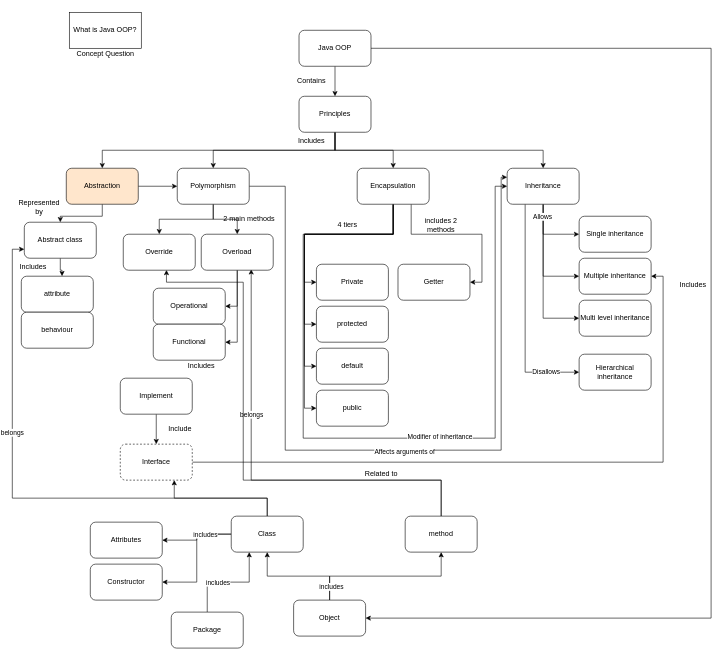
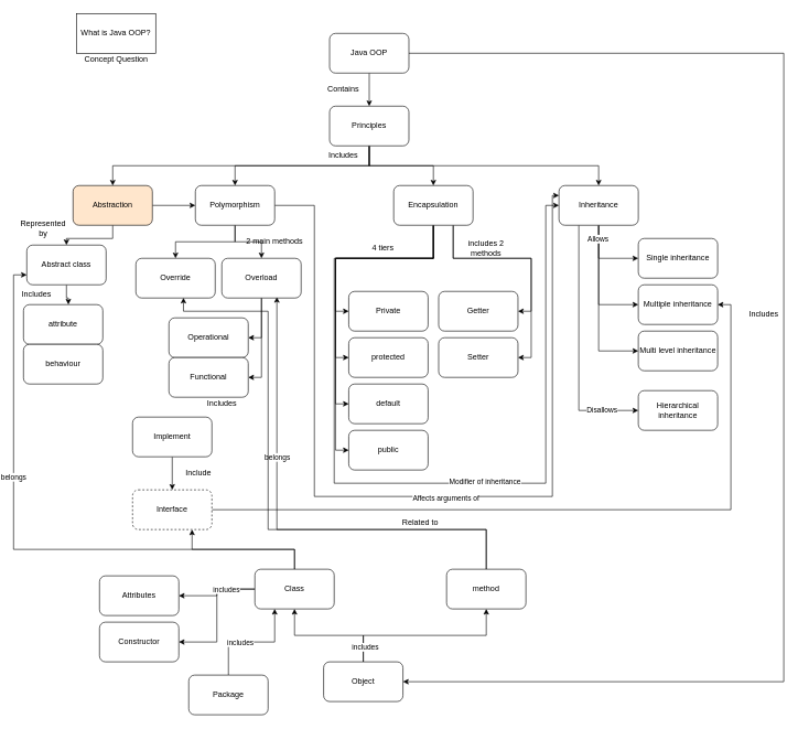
  <mxCell id="0" />
  <mxCell id="1" parent="0" />
  <mxCell id="2" value="What is Java OOP?" style="rounded=0;whiteSpace=wrap;html=1;" parent="1" vertex="1"><mxGeometry x="115" y="20" width="120" height="60" as="geometry" /></mxCell>
  <mxCell id="3" value="Concept Question" style="text;html=1;align=center;verticalAlign=middle;resizable=0;points=[];autosize=1;strokeColor=none;fillColor=none;" parent="1" vertex="1"><mxGeometry x="120" y="80" width="110" height="20" as="geometry" /></mxCell>
  <mxCell id="4" style="edgeStyle=orthogonalEdgeStyle;rounded=0;orthogonalLoop=1;jettySize=auto;html=1;entryX=0.5;entryY=0;entryDx=0;entryDy=0;" parent="1" source="6" target="70" edge="1"><mxGeometry relative="1" as="geometry" /></mxCell>
  <mxCell id="5" style="edgeStyle=orthogonalEdgeStyle;rounded=0;orthogonalLoop=1;jettySize=auto;html=1;entryX=1;entryY=0.5;entryDx=0;entryDy=0;" parent="1" source="6" target="61" edge="1"><mxGeometry relative="1" as="geometry"><mxPoint x="1375" y="830" as="targetPoint" /><Array as="points"><mxPoint x="1185" y="80" /><mxPoint x="1185" y="1030" /></Array></mxGeometry></mxCell>
  <mxCell id="6" value="Java OOP" style="rounded=1;whiteSpace=wrap;html=1;" parent="1" vertex="1"><mxGeometry x="498" y="50" width="120" height="60" as="geometry" /></mxCell>
  <mxCell id="7" style="edgeStyle=orthogonalEdgeStyle;rounded=0;orthogonalLoop=1;jettySize=auto;html=1;entryX=1;entryY=0.5;entryDx=0;entryDy=0;" parent="1" source="13" target="62" edge="1"><mxGeometry relative="1" as="geometry" /></mxCell>
  <mxCell id="8" style="edgeStyle=orthogonalEdgeStyle;rounded=0;orthogonalLoop=1;jettySize=auto;html=1;entryX=1;entryY=0.5;entryDx=0;entryDy=0;" parent="1" source="13" target="14" edge="1"><mxGeometry relative="1" as="geometry" /></mxCell>
  <mxCell id="9" value="includes" style="edgeLabel;html=1;align=center;verticalAlign=middle;resizable=0;points=[];" parent="8" vertex="1" connectable="0"><mxGeometry x="-0.546" relative="1" as="geometry"><mxPoint as="offset" /></mxGeometry></mxCell>
  <mxCell id="10" style="edgeStyle=orthogonalEdgeStyle;rounded=0;orthogonalLoop=1;jettySize=auto;html=1;entryX=0;entryY=0.75;entryDx=0;entryDy=0;" parent="1" source="13" target="40" edge="1"><mxGeometry relative="1" as="geometry"><Array as="points"><mxPoint x="445" y="830" /><mxPoint x="20" y="830" /><mxPoint x="20" y="415" /></Array></mxGeometry></mxCell>
  <mxCell id="11" value="belongs" style="edgeLabel;html=1;align=center;verticalAlign=middle;resizable=0;points=[];" parent="10" vertex="1" connectable="0"><mxGeometry x="0.269" y="1" relative="1" as="geometry"><mxPoint as="offset" /></mxGeometry></mxCell>
  <mxCell id="12" style="edgeStyle=orthogonalEdgeStyle;rounded=0;orthogonalLoop=1;jettySize=auto;html=1;entryX=0.75;entryY=1;entryDx=0;entryDy=0;" parent="1" source="13" target="56" edge="1"><mxGeometry relative="1" as="geometry"><Array as="points"><mxPoint x="445" y="830" /><mxPoint x="290" y="830" /></Array></mxGeometry></mxCell>
  <mxCell id="13" value="Class" style="rounded=1;whiteSpace=wrap;html=1;" parent="1" vertex="1"><mxGeometry x="385" y="860" width="120" height="60" as="geometry" /></mxCell>
  <mxCell id="14" value="Constructor" style="rounded=1;whiteSpace=wrap;html=1;" parent="1" vertex="1"><mxGeometry x="150" y="940" width="120" height="60" as="geometry" /></mxCell>
  <mxCell id="15" style="edgeStyle=orthogonalEdgeStyle;rounded=0;orthogonalLoop=1;jettySize=auto;html=1;entryX=0.694;entryY=0.974;entryDx=0;entryDy=0;entryPerimeter=0;" parent="1" source="18" target="30" edge="1"><mxGeometry relative="1" as="geometry"><Array as="points"><mxPoint x="735" y="800" /><mxPoint x="418" y="800" /></Array></mxGeometry></mxCell>
  <mxCell id="16" value="belongs" style="edgeLabel;html=1;align=center;verticalAlign=middle;resizable=0;points=[];" parent="15" vertex="1" connectable="0"><mxGeometry x="0.335" relative="1" as="geometry"><mxPoint as="offset" /></mxGeometry></mxCell>
  <mxCell id="17" style="edgeStyle=orthogonalEdgeStyle;rounded=0;orthogonalLoop=1;jettySize=auto;html=1;entryX=0.6;entryY=0.993;entryDx=0;entryDy=0;entryPerimeter=0;" parent="1" source="18" target="27" edge="1"><mxGeometry relative="1" as="geometry"><Array as="points"><mxPoint x="735" y="800" /><mxPoint x="405" y="800" /><mxPoint x="405" y="470" /><mxPoint x="277" y="470" /></Array></mxGeometry></mxCell>
  <mxCell id="18" value="method" style="rounded=1;whiteSpace=wrap;html=1;" parent="1" vertex="1"><mxGeometry x="675" y="860" width="120" height="60" as="geometry" /></mxCell>
  <mxCell id="19" style="edgeStyle=orthogonalEdgeStyle;rounded=0;orthogonalLoop=1;jettySize=auto;html=1;entryX=0;entryY=0.5;entryDx=0;entryDy=0;" parent="1" source="25" target="73" edge="1"><mxGeometry relative="1" as="geometry" /></mxCell>
  <mxCell id="20" style="edgeStyle=orthogonalEdgeStyle;rounded=0;orthogonalLoop=1;jettySize=auto;html=1;entryX=0;entryY=0.5;entryDx=0;entryDy=0;" parent="1" source="25" target="26" edge="1"><mxGeometry relative="1" as="geometry" /></mxCell>
  <mxCell id="21" style="edgeStyle=orthogonalEdgeStyle;rounded=0;orthogonalLoop=1;jettySize=auto;html=1;entryX=0;entryY=0.5;entryDx=0;entryDy=0;" parent="1" source="25" target="71" edge="1"><mxGeometry relative="1" as="geometry" /></mxCell>
  <mxCell id="22" value="Allows" style="edgeLabel;html=1;align=center;verticalAlign=middle;resizable=0;points=[];" parent="21" vertex="1" connectable="0"><mxGeometry x="-0.839" y="-2" relative="1" as="geometry"><mxPoint as="offset" /></mxGeometry></mxCell>
  <mxCell id="23" style="edgeStyle=orthogonalEdgeStyle;rounded=0;orthogonalLoop=1;jettySize=auto;html=1;entryX=0;entryY=0.5;entryDx=0;entryDy=0;" parent="1" source="25" target="72" edge="1"><mxGeometry relative="1" as="geometry"><Array as="points"><mxPoint x="875" y="620" /></Array></mxGeometry></mxCell>
  <mxCell id="24" value="Disallows" style="edgeLabel;html=1;align=center;verticalAlign=middle;resizable=0;points=[];" parent="23" vertex="1" connectable="0"><mxGeometry x="0.698" y="1" relative="1" as="geometry"><mxPoint as="offset" /></mxGeometry></mxCell>
  <mxCell id="25" value="Inheritance" style="rounded=1;whiteSpace=wrap;html=1;" parent="1" vertex="1"><mxGeometry x="845" y="280" width="120" height="60" as="geometry" /></mxCell>
  <mxCell id="26" value="Multiple inheritance" style="rounded=1;whiteSpace=wrap;html=1;" parent="1" vertex="1"><mxGeometry x="965" y="430" width="120" height="60" as="geometry" /></mxCell>
  <mxCell id="27" value="Override" style="rounded=1;whiteSpace=wrap;html=1;" parent="1" vertex="1"><mxGeometry x="205" y="390" width="120" height="60" as="geometry" /></mxCell>
  <mxCell id="28" style="edgeStyle=orthogonalEdgeStyle;rounded=0;orthogonalLoop=1;jettySize=auto;html=1;exitX=0.5;exitY=1;exitDx=0;exitDy=0;entryX=1;entryY=0.5;entryDx=0;entryDy=0;" parent="1" source="30" target="81" edge="1"><mxGeometry relative="1" as="geometry" /></mxCell>
  <mxCell id="29" style="edgeStyle=orthogonalEdgeStyle;rounded=0;orthogonalLoop=1;jettySize=auto;html=1;exitX=0.5;exitY=1;exitDx=0;exitDy=0;entryX=1;entryY=0.5;entryDx=0;entryDy=0;" parent="1" source="30" target="82" edge="1"><mxGeometry relative="1" as="geometry" /></mxCell>
  <mxCell id="30" value="Overload" style="rounded=1;whiteSpace=wrap;html=1;" parent="1" vertex="1"><mxGeometry x="335" y="390" width="120" height="60" as="geometry" /></mxCell>
  <mxCell id="31" style="edgeStyle=orthogonalEdgeStyle;rounded=0;orthogonalLoop=1;jettySize=auto;html=1;entryX=0.5;entryY=0;entryDx=0;entryDy=0;" parent="1" source="35" target="30" edge="1"><mxGeometry relative="1" as="geometry" /></mxCell>
  <mxCell id="32" style="edgeStyle=orthogonalEdgeStyle;rounded=0;orthogonalLoop=1;jettySize=auto;html=1;entryX=0.5;entryY=0;entryDx=0;entryDy=0;" parent="1" source="35" target="27" edge="1"><mxGeometry relative="1" as="geometry" /></mxCell>
  <mxCell id="33" style="edgeStyle=orthogonalEdgeStyle;rounded=0;orthogonalLoop=1;jettySize=auto;html=1;exitX=1;exitY=0.5;exitDx=0;exitDy=0;entryX=0;entryY=0.25;entryDx=0;entryDy=0;" parent="1" source="35" target="25" edge="1"><mxGeometry relative="1" as="geometry"><Array as="points"><mxPoint x="475" y="310" /><mxPoint x="475" y="750" /><mxPoint x="835" y="750" /><mxPoint x="835" y="295" /></Array></mxGeometry></mxCell>
  <mxCell id="34" value="Affects arguments of" style="edgeLabel;html=1;align=center;verticalAlign=middle;resizable=0;points=[];" parent="33" vertex="1" connectable="0"><mxGeometry x="0.053" y="-2" relative="1" as="geometry"><mxPoint as="offset" /></mxGeometry></mxCell>
  <mxCell id="35" value="Polymorphism" style="rounded=1;whiteSpace=wrap;html=1;" parent="1" vertex="1"><mxGeometry x="295" y="280" width="120" height="60" as="geometry" /></mxCell>
  <mxCell id="36" style="edgeStyle=orthogonalEdgeStyle;rounded=0;orthogonalLoop=1;jettySize=auto;html=1;" parent="1" source="38" target="35" edge="1"><mxGeometry relative="1" as="geometry" /></mxCell>
  <mxCell id="37" style="edgeStyle=orthogonalEdgeStyle;rounded=0;orthogonalLoop=1;jettySize=auto;html=1;entryX=0.5;entryY=0;entryDx=0;entryDy=0;" parent="1" source="38" target="40" edge="1"><mxGeometry relative="1" as="geometry" /></mxCell>
  <mxCell id="38" value="Abstraction" style="rounded=1;whiteSpace=wrap;html=1;fillColor=#ffe6cc;" parent="1" vertex="1"><mxGeometry x="110" y="280" width="120" height="60" as="geometry" /></mxCell>
  <mxCell id="39" style="edgeStyle=orthogonalEdgeStyle;rounded=0;orthogonalLoop=1;jettySize=auto;html=1;entryX=0.566;entryY=-0.001;entryDx=0;entryDy=0;entryPerimeter=0;" parent="1" source="40" target="76" edge="1"><mxGeometry relative="1" as="geometry" /></mxCell>
  <mxCell id="40" value="Abstract class" style="rounded=1;whiteSpace=wrap;html=1;" parent="1" vertex="1"><mxGeometry x="40" y="370" width="120" height="60" as="geometry" /></mxCell>
  <mxCell id="41" style="edgeStyle=orthogonalEdgeStyle;rounded=0;orthogonalLoop=1;jettySize=auto;html=1;entryX=0;entryY=0.5;entryDx=0;entryDy=0;" parent="1" source="49" target="57" edge="1"><mxGeometry relative="1" as="geometry" /></mxCell>
  <mxCell id="42" style="edgeStyle=orthogonalEdgeStyle;rounded=0;orthogonalLoop=1;jettySize=auto;html=1;entryX=0;entryY=0.5;entryDx=0;entryDy=0;" parent="1" source="49" target="64" edge="1"><mxGeometry relative="1" as="geometry"><Array as="points"><mxPoint x="655" y="390" /><mxPoint x="507" y="390" /><mxPoint x="507" y="540" /></Array></mxGeometry></mxCell>
  <mxCell id="43" style="edgeStyle=orthogonalEdgeStyle;rounded=0;orthogonalLoop=1;jettySize=auto;html=1;entryX=0;entryY=0.5;entryDx=0;entryDy=0;" parent="1" source="49" target="65" edge="1"><mxGeometry relative="1" as="geometry"><Array as="points"><mxPoint x="655" y="390" /><mxPoint x="507" y="390" /><mxPoint x="507" y="610" /></Array></mxGeometry></mxCell>
  <mxCell id="44" style="edgeStyle=orthogonalEdgeStyle;rounded=0;orthogonalLoop=1;jettySize=auto;html=1;entryX=0;entryY=0.5;entryDx=0;entryDy=0;" parent="1" source="49" target="63" edge="1"><mxGeometry relative="1" as="geometry"><Array as="points"><mxPoint x="655" y="390" /><mxPoint x="507" y="390" /><mxPoint x="507" y="680" /></Array></mxGeometry></mxCell>
  <mxCell id="45" style="edgeStyle=orthogonalEdgeStyle;rounded=0;orthogonalLoop=1;jettySize=auto;html=1;exitX=0.75;exitY=1;exitDx=0;exitDy=0;entryX=1;entryY=0.5;entryDx=0;entryDy=0;" parent="1" source="49" target="74" edge="1"><mxGeometry relative="1" as="geometry" /></mxCell>
+ <mxCell id="46" style="edgeStyle=orthogonalEdgeStyle;rounded=0;orthogonalLoop=1;jettySize=auto;html=1;exitX=0.75;exitY=1;exitDx=0;exitDy=0;entryX=1;entryY=0.5;entryDx=0;entryDy=0;" parent="1" source="49" target="75" edge="1"><mxGeometry relative="1" as="geometry"><Array as="points"><mxPoint x="685" y="390" /><mxPoint x="803" y="390" /><mxPoint x="803" y="540" /></Array></mxGeometry></mxCell>
  <mxCell id="47" style="edgeStyle=orthogonalEdgeStyle;rounded=0;orthogonalLoop=1;jettySize=auto;html=1;exitX=0.5;exitY=1;exitDx=0;exitDy=0;entryX=0;entryY=0.5;entryDx=0;entryDy=0;" parent="1" source="49" target="25" edge="1"><mxGeometry relative="1" as="geometry"><Array as="points"><mxPoint x="655" y="390" /><mxPoint x="505" y="390" /><mxPoint x="505" y="730" /><mxPoint x="825" y="730" /><mxPoint x="825" y="310" /></Array></mxGeometry></mxCell>
  <mxCell id="48" value="Modifier of inheritance" style="edgeLabel;html=1;align=center;verticalAlign=middle;resizable=0;points=[];" parent="47" vertex="1" connectable="0"><mxGeometry x="0.18" y="3" relative="1" as="geometry"><mxPoint as="offset" /></mxGeometry></mxCell>
  <mxCell id="49" value="Encapsulation" style="rounded=1;whiteSpace=wrap;html=1;" parent="1" vertex="1"><mxGeometry x="595" y="280" width="120" height="60" as="geometry" /></mxCell>
  <mxCell id="50" style="edgeStyle=orthogonalEdgeStyle;rounded=0;orthogonalLoop=1;jettySize=auto;html=1;exitX=0.5;exitY=0;exitDx=0;exitDy=0;entryX=0.25;entryY=1;entryDx=0;entryDy=0;" parent="1" source="52" target="13" edge="1"><mxGeometry relative="1" as="geometry" /></mxCell>
  <mxCell id="51" value="includes" style="edgeLabel;html=1;align=center;verticalAlign=middle;resizable=0;points=[];" parent="50" vertex="1" connectable="0"><mxGeometry x="-0.214" relative="1" as="geometry"><mxPoint as="offset" /></mxGeometry></mxCell>
  <mxCell id="52" value="Package" style="rounded=1;whiteSpace=wrap;html=1;" parent="1" vertex="1"><mxGeometry x="285" y="1020" width="120" height="60" as="geometry" /></mxCell>
  <mxCell id="53" value="" style="edgeStyle=orthogonalEdgeStyle;rounded=0;orthogonalLoop=1;jettySize=auto;html=1;" parent="1" source="54" target="56" edge="1"><mxGeometry relative="1" as="geometry" /></mxCell>
  <mxCell id="54" value="Implement" style="rounded=1;whiteSpace=wrap;html=1;" parent="1" vertex="1"><mxGeometry x="200" y="630" width="120" height="60" as="geometry" /></mxCell>
  <mxCell id="55" style="edgeStyle=orthogonalEdgeStyle;rounded=0;orthogonalLoop=1;jettySize=auto;html=1;entryX=1;entryY=0.5;entryDx=0;entryDy=0;" parent="1" source="56" target="26" edge="1"><mxGeometry relative="1" as="geometry" /></mxCell>
  <mxCell id="56" value="Interface" style="rounded=1;whiteSpace=wrap;html=1;dashed=1;" parent="1" vertex="1"><mxGeometry x="200" y="740" width="120" height="60" as="geometry" /></mxCell>
  <mxCell id="57" value="Private" style="rounded=1;whiteSpace=wrap;html=1;" parent="1" vertex="1"><mxGeometry x="527" y="440" width="120" height="60" as="geometry" /></mxCell>
  <mxCell id="58" style="edgeStyle=orthogonalEdgeStyle;rounded=0;orthogonalLoop=1;jettySize=auto;html=1;entryX=0.5;entryY=1;entryDx=0;entryDy=0;" parent="1" source="61" target="13" edge="1"><mxGeometry relative="1" as="geometry" /></mxCell>
  <mxCell id="59" style="edgeStyle=orthogonalEdgeStyle;rounded=0;orthogonalLoop=1;jettySize=auto;html=1;" parent="1" source="61" target="18" edge="1"><mxGeometry relative="1" as="geometry"><Array as="points"><mxPoint x="549" y="960" /><mxPoint x="735" y="960" /></Array></mxGeometry></mxCell>
  <mxCell id="60" value="includes" style="edgeLabel;html=1;align=center;verticalAlign=middle;resizable=0;points=[];" parent="59" vertex="1" connectable="0"><mxGeometry x="-0.825" y="-2" relative="1" as="geometry"><mxPoint as="offset" /></mxGeometry></mxCell>
  <mxCell id="61" value="Object" style="rounded=1;whiteSpace=wrap;html=1;" parent="1" vertex="1"><mxGeometry x="489" y="1000" width="120" height="60" as="geometry" /></mxCell>
  <mxCell id="62" value="Attributes" style="rounded=1;whiteSpace=wrap;html=1;" parent="1" vertex="1"><mxGeometry x="150" y="870" width="120" height="60" as="geometry" /></mxCell>
  <mxCell id="63" value="public" style="rounded=1;whiteSpace=wrap;html=1;" parent="1" vertex="1"><mxGeometry x="527" y="650" width="120" height="60" as="geometry" /></mxCell>
  <mxCell id="64" value="protected" style="rounded=1;whiteSpace=wrap;html=1;fontStyle=0" parent="1" vertex="1"><mxGeometry x="527" y="510" width="120" height="60" as="geometry" /></mxCell>
  <mxCell id="65" value="default" style="rounded=1;whiteSpace=wrap;html=1;" parent="1" vertex="1"><mxGeometry x="527" y="580" width="120" height="60" as="geometry" /></mxCell>
  <mxCell id="66" style="edgeStyle=orthogonalEdgeStyle;rounded=0;orthogonalLoop=1;jettySize=auto;html=1;entryX=0.5;entryY=0;entryDx=0;entryDy=0;" parent="1" source="70" target="38" edge="1"><mxGeometry relative="1" as="geometry"><Array as="points"><mxPoint x="558" y="250" /><mxPoint x="170" y="250" /></Array></mxGeometry></mxCell>
  <mxCell id="67" style="edgeStyle=orthogonalEdgeStyle;rounded=0;orthogonalLoop=1;jettySize=auto;html=1;entryX=0.5;entryY=0;entryDx=0;entryDy=0;" parent="1" source="70" target="35" edge="1"><mxGeometry relative="1" as="geometry"><Array as="points"><mxPoint x="558" y="250" /><mxPoint x="355" y="250" /></Array></mxGeometry></mxCell>
  <mxCell id="68" style="edgeStyle=orthogonalEdgeStyle;rounded=0;orthogonalLoop=1;jettySize=auto;html=1;entryX=0.5;entryY=0;entryDx=0;entryDy=0;" parent="1" source="70" target="49" edge="1"><mxGeometry relative="1" as="geometry" /></mxCell>
  <mxCell id="69" style="edgeStyle=orthogonalEdgeStyle;rounded=0;orthogonalLoop=1;jettySize=auto;html=1;entryX=0.5;entryY=0;entryDx=0;entryDy=0;" parent="1" source="70" target="25" edge="1"><mxGeometry relative="1" as="geometry"><Array as="points"><mxPoint x="558" y="250" /><mxPoint x="905" y="250" /></Array></mxGeometry></mxCell>
  <mxCell id="70" value="Principles" style="rounded=1;whiteSpace=wrap;html=1;" parent="1" vertex="1"><mxGeometry x="498" y="160" width="120" height="60" as="geometry" /></mxCell>
  <mxCell id="71" value="Multi level inheritance" style="rounded=1;whiteSpace=wrap;html=1;" parent="1" vertex="1"><mxGeometry x="965" y="500" width="120" height="60" as="geometry" /></mxCell>
  <mxCell id="72" value="Hierarchical inheritance" style="rounded=1;whiteSpace=wrap;html=1;" parent="1" vertex="1"><mxGeometry x="965" y="590" width="120" height="60" as="geometry" /></mxCell>
  <mxCell id="73" value="Single inheritance" style="rounded=1;whiteSpace=wrap;html=1;" parent="1" vertex="1"><mxGeometry x="965" y="360" width="120" height="60" as="geometry" /></mxCell>
  <mxCell id="74" value="Getter" style="rounded=1;whiteSpace=wrap;html=1;" parent="1" vertex="1"><mxGeometry x="663" y="440" width="120" height="60" as="geometry" /></mxCell>
+ <mxCell id="75" value="Setter" style="rounded=1;whiteSpace=wrap;html=1;" parent="1" vertex="1"><mxGeometry x="663" y="510" width="120" height="60" as="geometry" /></mxCell>
  <mxCell id="76" value="attribute" style="rounded=1;whiteSpace=wrap;html=1;" parent="1" vertex="1"><mxGeometry x="35" y="460" width="120" height="60" as="geometry" /></mxCell>
  <mxCell id="77" value="behaviour" style="rounded=1;whiteSpace=wrap;html=1;" parent="1" vertex="1"><mxGeometry x="35" y="520" width="120" height="60" as="geometry" /></mxCell>
  <mxCell id="78" value="Contains" style="text;html=1;strokeColor=none;fillColor=none;align=center;verticalAlign=middle;whiteSpace=wrap;rounded=0;" parent="1" vertex="1"><mxGeometry x="489" y="120" width="60" height="30" as="geometry" /></mxCell>
  <mxCell id="79" value="Include" style="text;html=1;strokeColor=none;fillColor=none;align=center;verticalAlign=middle;whiteSpace=wrap;rounded=0;" parent="1" vertex="1"><mxGeometry x="270" y="700" width="60" height="30" as="geometry" /></mxCell>
  <mxCell id="80" value="Includes" style="text;html=1;strokeColor=none;fillColor=none;align=center;verticalAlign=middle;whiteSpace=wrap;rounded=0;" parent="1" vertex="1"><mxGeometry x="489" y="220" width="60" height="30" as="geometry" /></mxCell>
  <mxCell id="81" value="Operational" style="rounded=1;whiteSpace=wrap;html=1;" parent="1" vertex="1"><mxGeometry x="255" y="480" width="120" height="60" as="geometry" /></mxCell>
  <mxCell id="82" value="Functional" style="rounded=1;whiteSpace=wrap;html=1;" parent="1" vertex="1"><mxGeometry x="255" y="540" width="120" height="60" as="geometry" /></mxCell>
  <mxCell id="83" value="Includes" style="text;html=1;strokeColor=none;fillColor=none;align=center;verticalAlign=middle;whiteSpace=wrap;rounded=0;" parent="1" vertex="1"><mxGeometry x="1125" y="460" width="60" height="30" as="geometry" /></mxCell>
  <mxCell id="84" value="2 main methods" style="text;html=1;strokeColor=none;fillColor=none;align=center;verticalAlign=middle;whiteSpace=wrap;rounded=0;" parent="1" vertex="1"><mxGeometry x="365" y="350" width="100" height="30" as="geometry" /></mxCell>
  <mxCell id="85" value="Includes" style="text;html=1;align=center;verticalAlign=middle;resizable=0;points=[];autosize=1;strokeColor=none;fillColor=none;" parent="1" vertex="1"><mxGeometry x="305" y="600" width="60" height="20" as="geometry" /></mxCell>
  <mxCell id="86" value="4 tiers" style="text;html=1;strokeColor=none;fillColor=none;align=center;verticalAlign=middle;whiteSpace=wrap;rounded=0;" parent="1" vertex="1"><mxGeometry x="549" y="360" width="60" height="30" as="geometry" /></mxCell>
  <mxCell id="87" value="includes 2 methods" style="text;html=1;strokeColor=none;fillColor=none;align=center;verticalAlign=middle;whiteSpace=wrap;rounded=0;" parent="1" vertex="1"><mxGeometry x="705" y="360" width="60" height="30" as="geometry" /></mxCell>
  <mxCell id="88" value="Includes" style="text;html=1;strokeColor=none;fillColor=none;align=center;verticalAlign=middle;whiteSpace=wrap;rounded=0;" parent="1" vertex="1"><mxGeometry x="25" y="430" width="60" height="30" as="geometry" /></mxCell>
  <mxCell id="89" value="Represented by" style="text;html=1;strokeColor=none;fillColor=none;align=center;verticalAlign=middle;whiteSpace=wrap;rounded=0;" parent="1" vertex="1"><mxGeometry x="35" y="330" width="60" height="30" as="geometry" /></mxCell>
  <mxCell id="90" value="Related to" style="text;html=1;align=center;verticalAlign=middle;resizable=0;points=[];autosize=1;strokeColor=none;fillColor=none;" parent="1" vertex="1"><mxGeometry x="600" y="780" width="70" height="20" as="geometry" /></mxCell>
